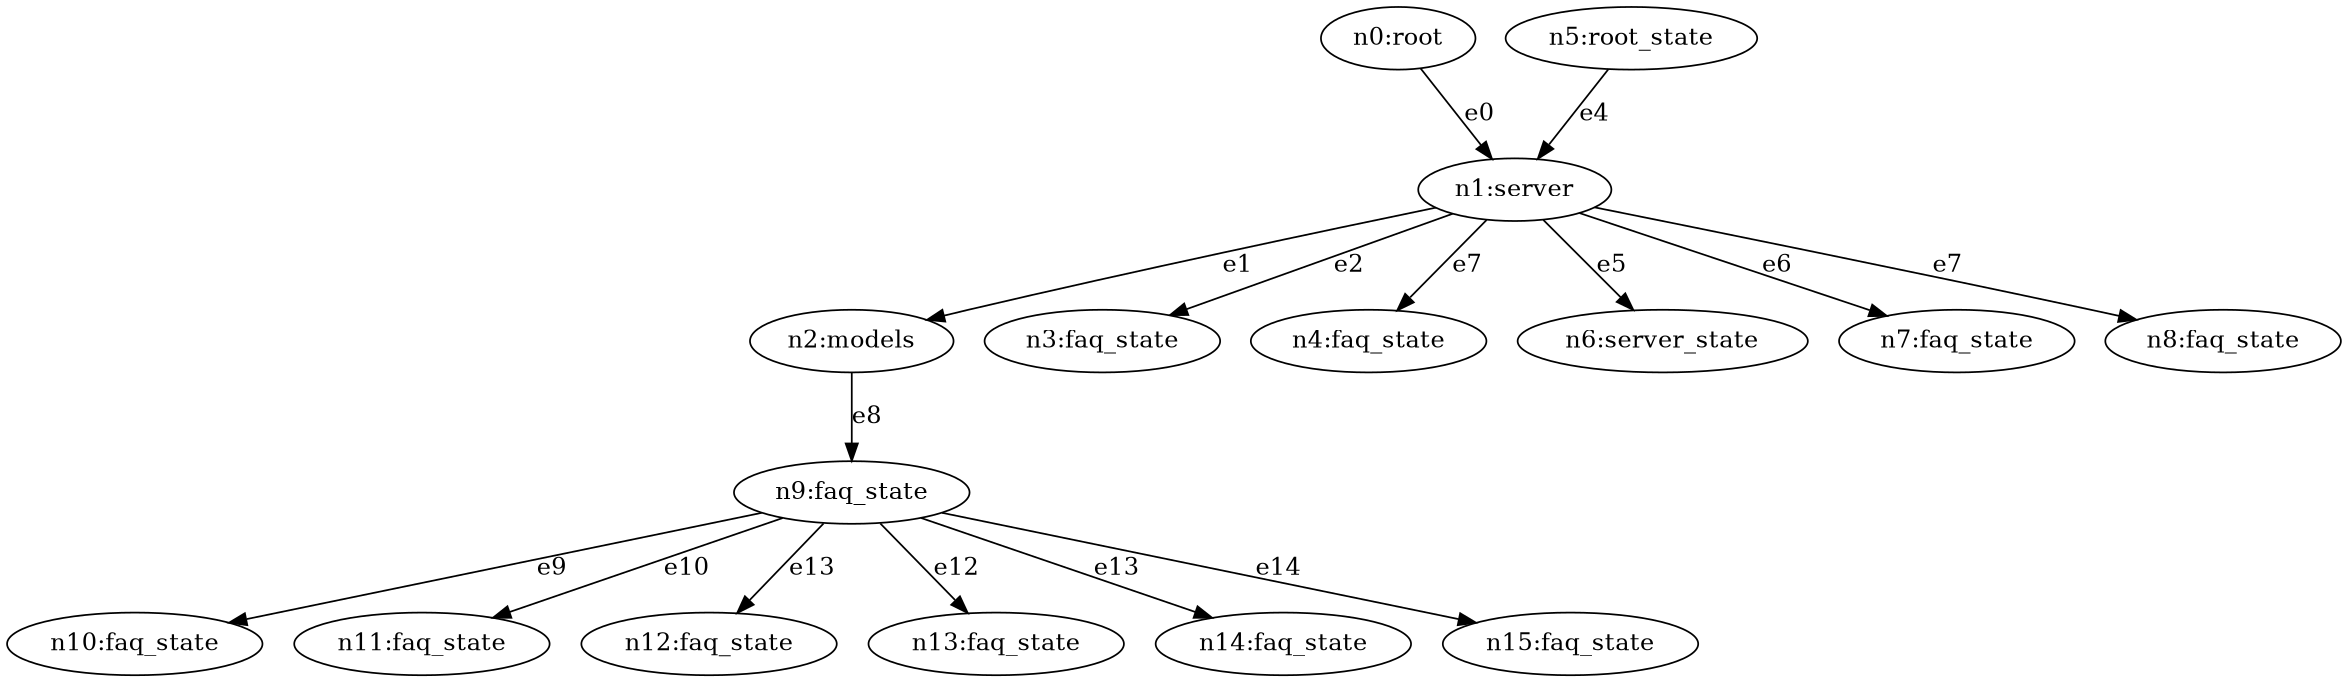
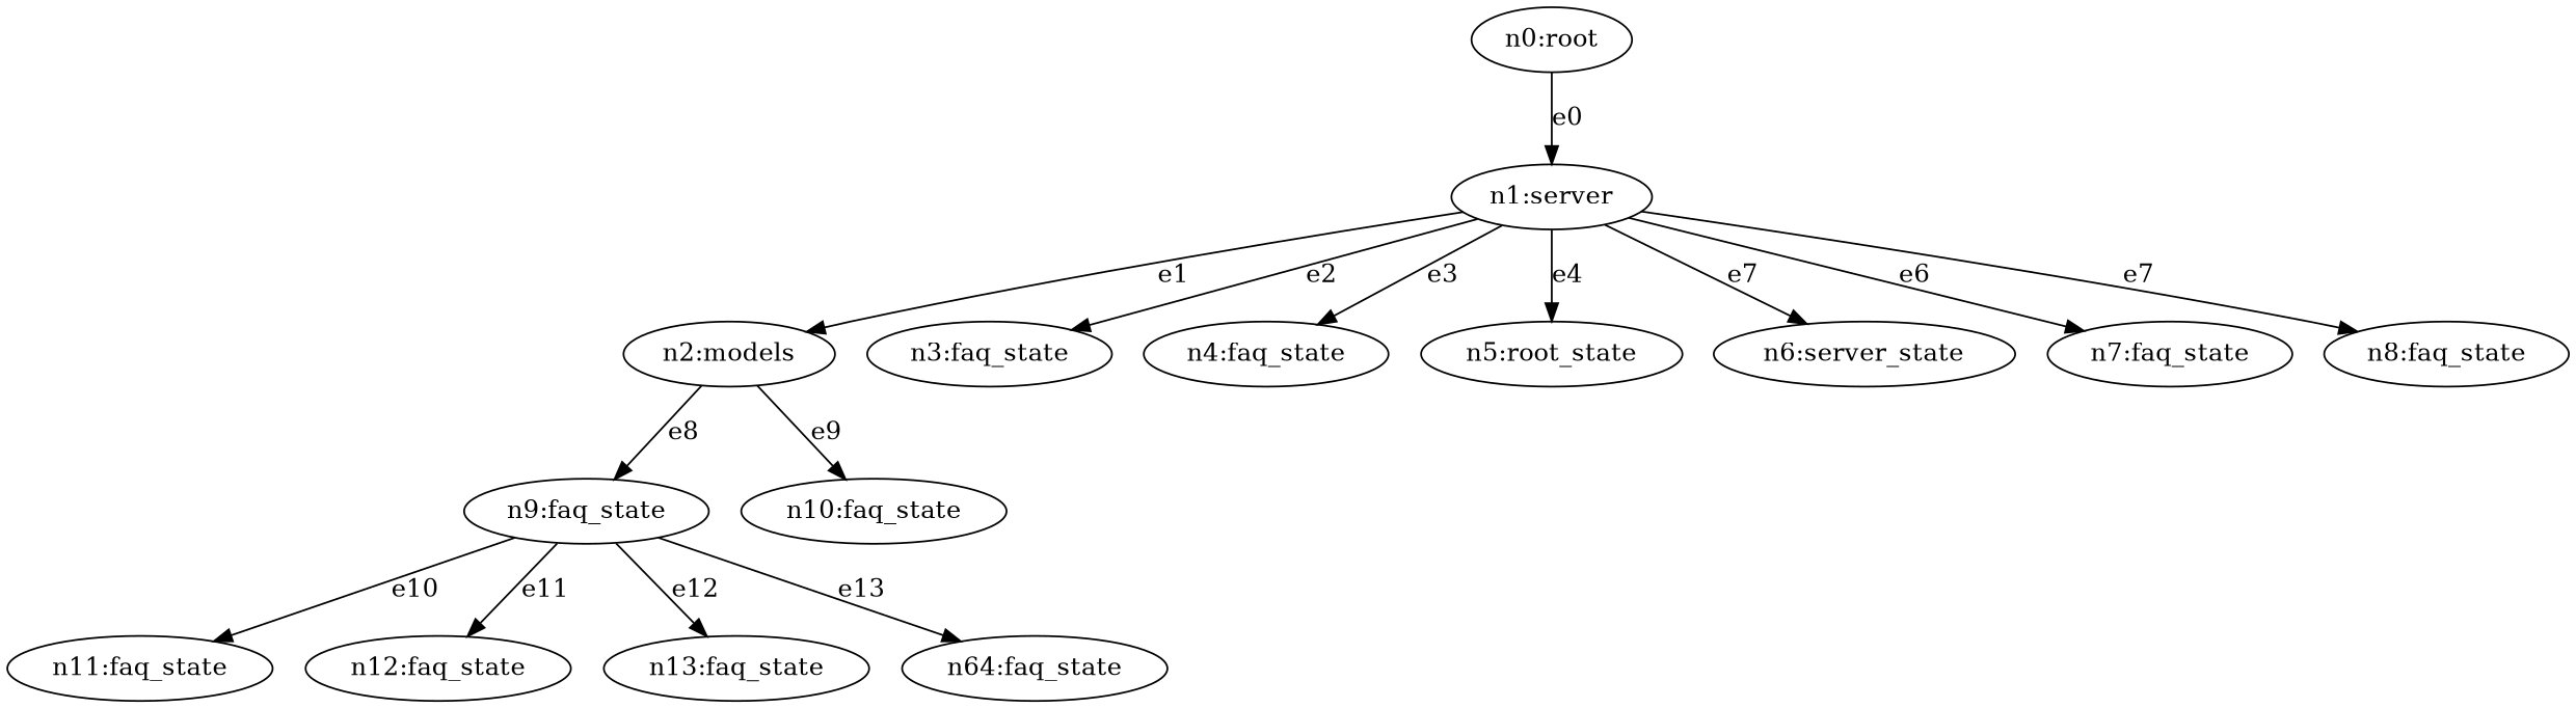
  strict digraph {
    n1 [label="n0:root"]
    n2 [label="n1:server"]
    n3 [label="n2:models"]
    n4 [label="n3:faq_state"]
    n5 [label="n4:faq_state"]
    n6 [label="n5:root_state"]
    n7 [label="n6:server_state"]
    n8 [label="n7:faq_state"]
    n9 [label="n8:faq_state"]
    n10 [label="n9:faq_state"]
    n11 [label="n10:faq_state"]
    n12 [label="n11:faq_state"]
    n13 [label="n12:faq_state"]
    n14 [label="n13:faq_state"]
-   n15 [label="n14:faq_state"]
-   n16 [label="n15:faq_state"]
+   n15 [label="n64:faq_state"]
    n1 -> n2 [label=e0]
    n2 -> n3 [label=e1]
    n2 -> n4 [label=e2]
-   n2 -> n5 [label=e7]
-   n6 -> n2 [label=e4]
-   n2 -> n7 [label=e5]
+   n2 -> n5 [label=e3]
+   n2 -> n6 [label=e4]
+   n2 -> n7 [label=e7]
    n2 -> n8 [label=e6]
    n2 -> n9 [label=e7]
    n3 -> n10 [label=e8]
-   n10 -> n11 [label=e9]
+   n3 -> n11 [label=e9]
    n10 -> n12 [label=e10]
-   n10 -> n13 [label=e13]
+   n10 -> n13 [label=e11]
    n10 -> n14 [label=e12]
    n10 -> n15 [label=e13]
-   n10 -> n16 [label=e14]
  }
